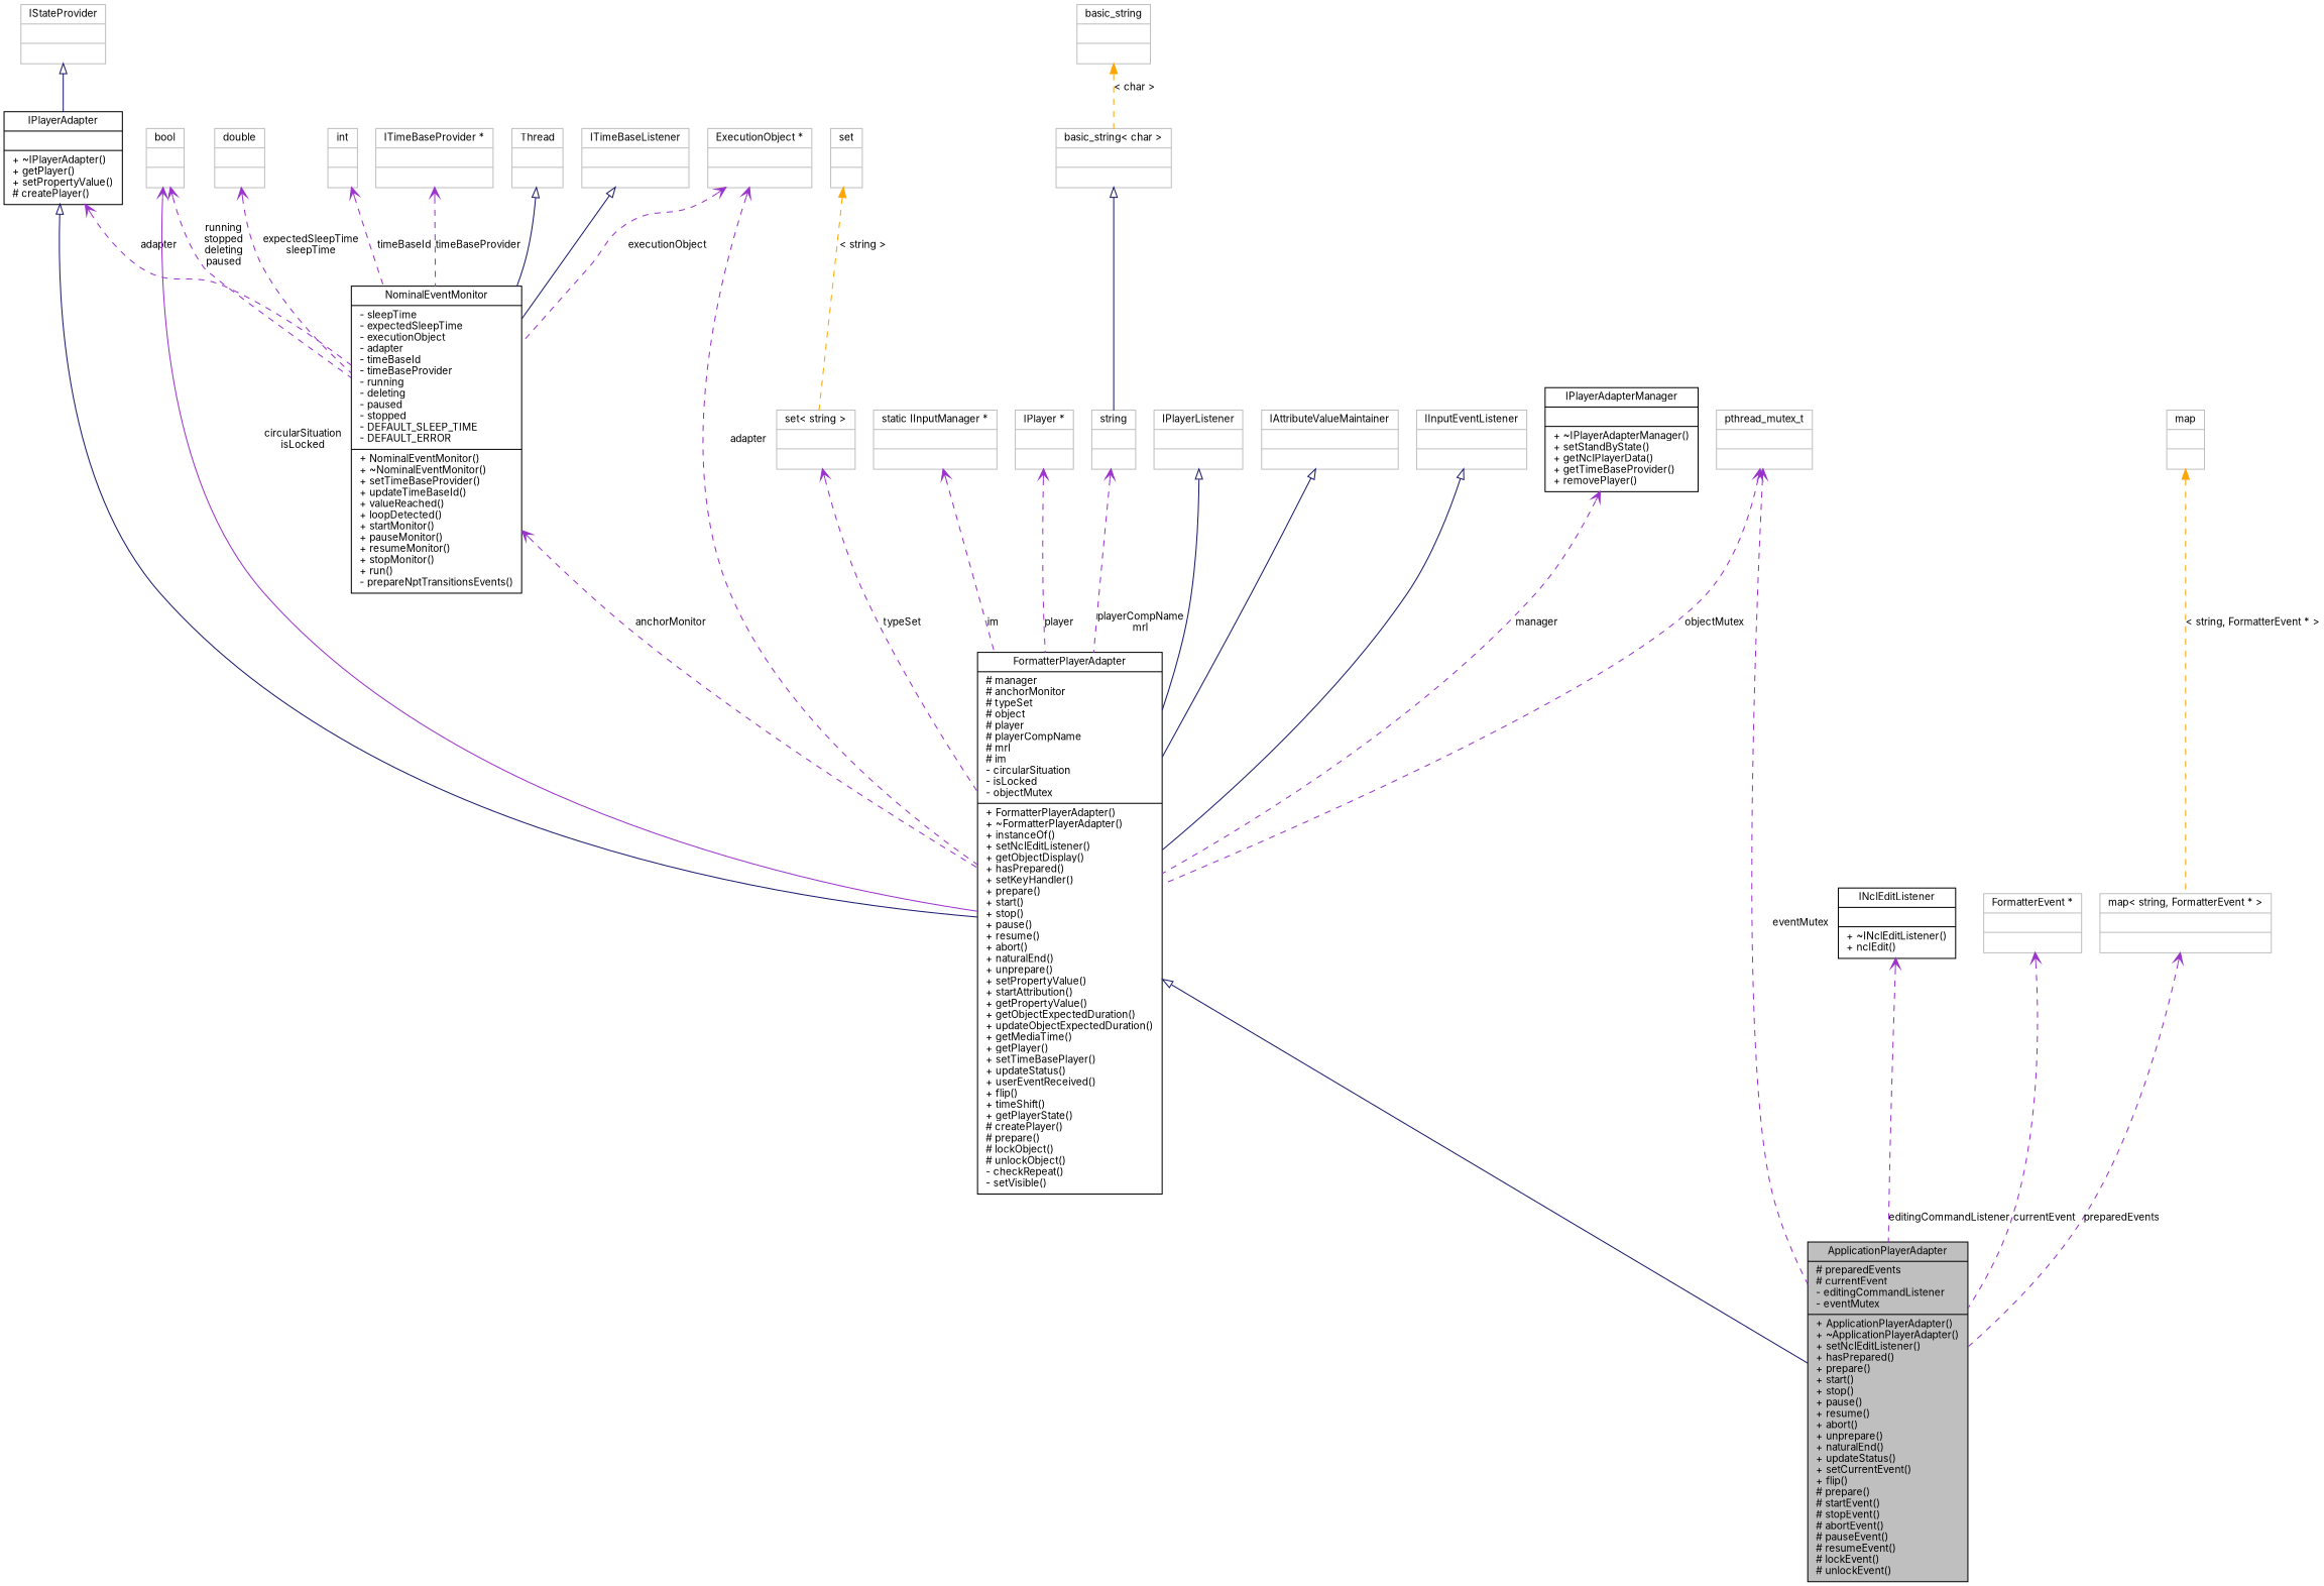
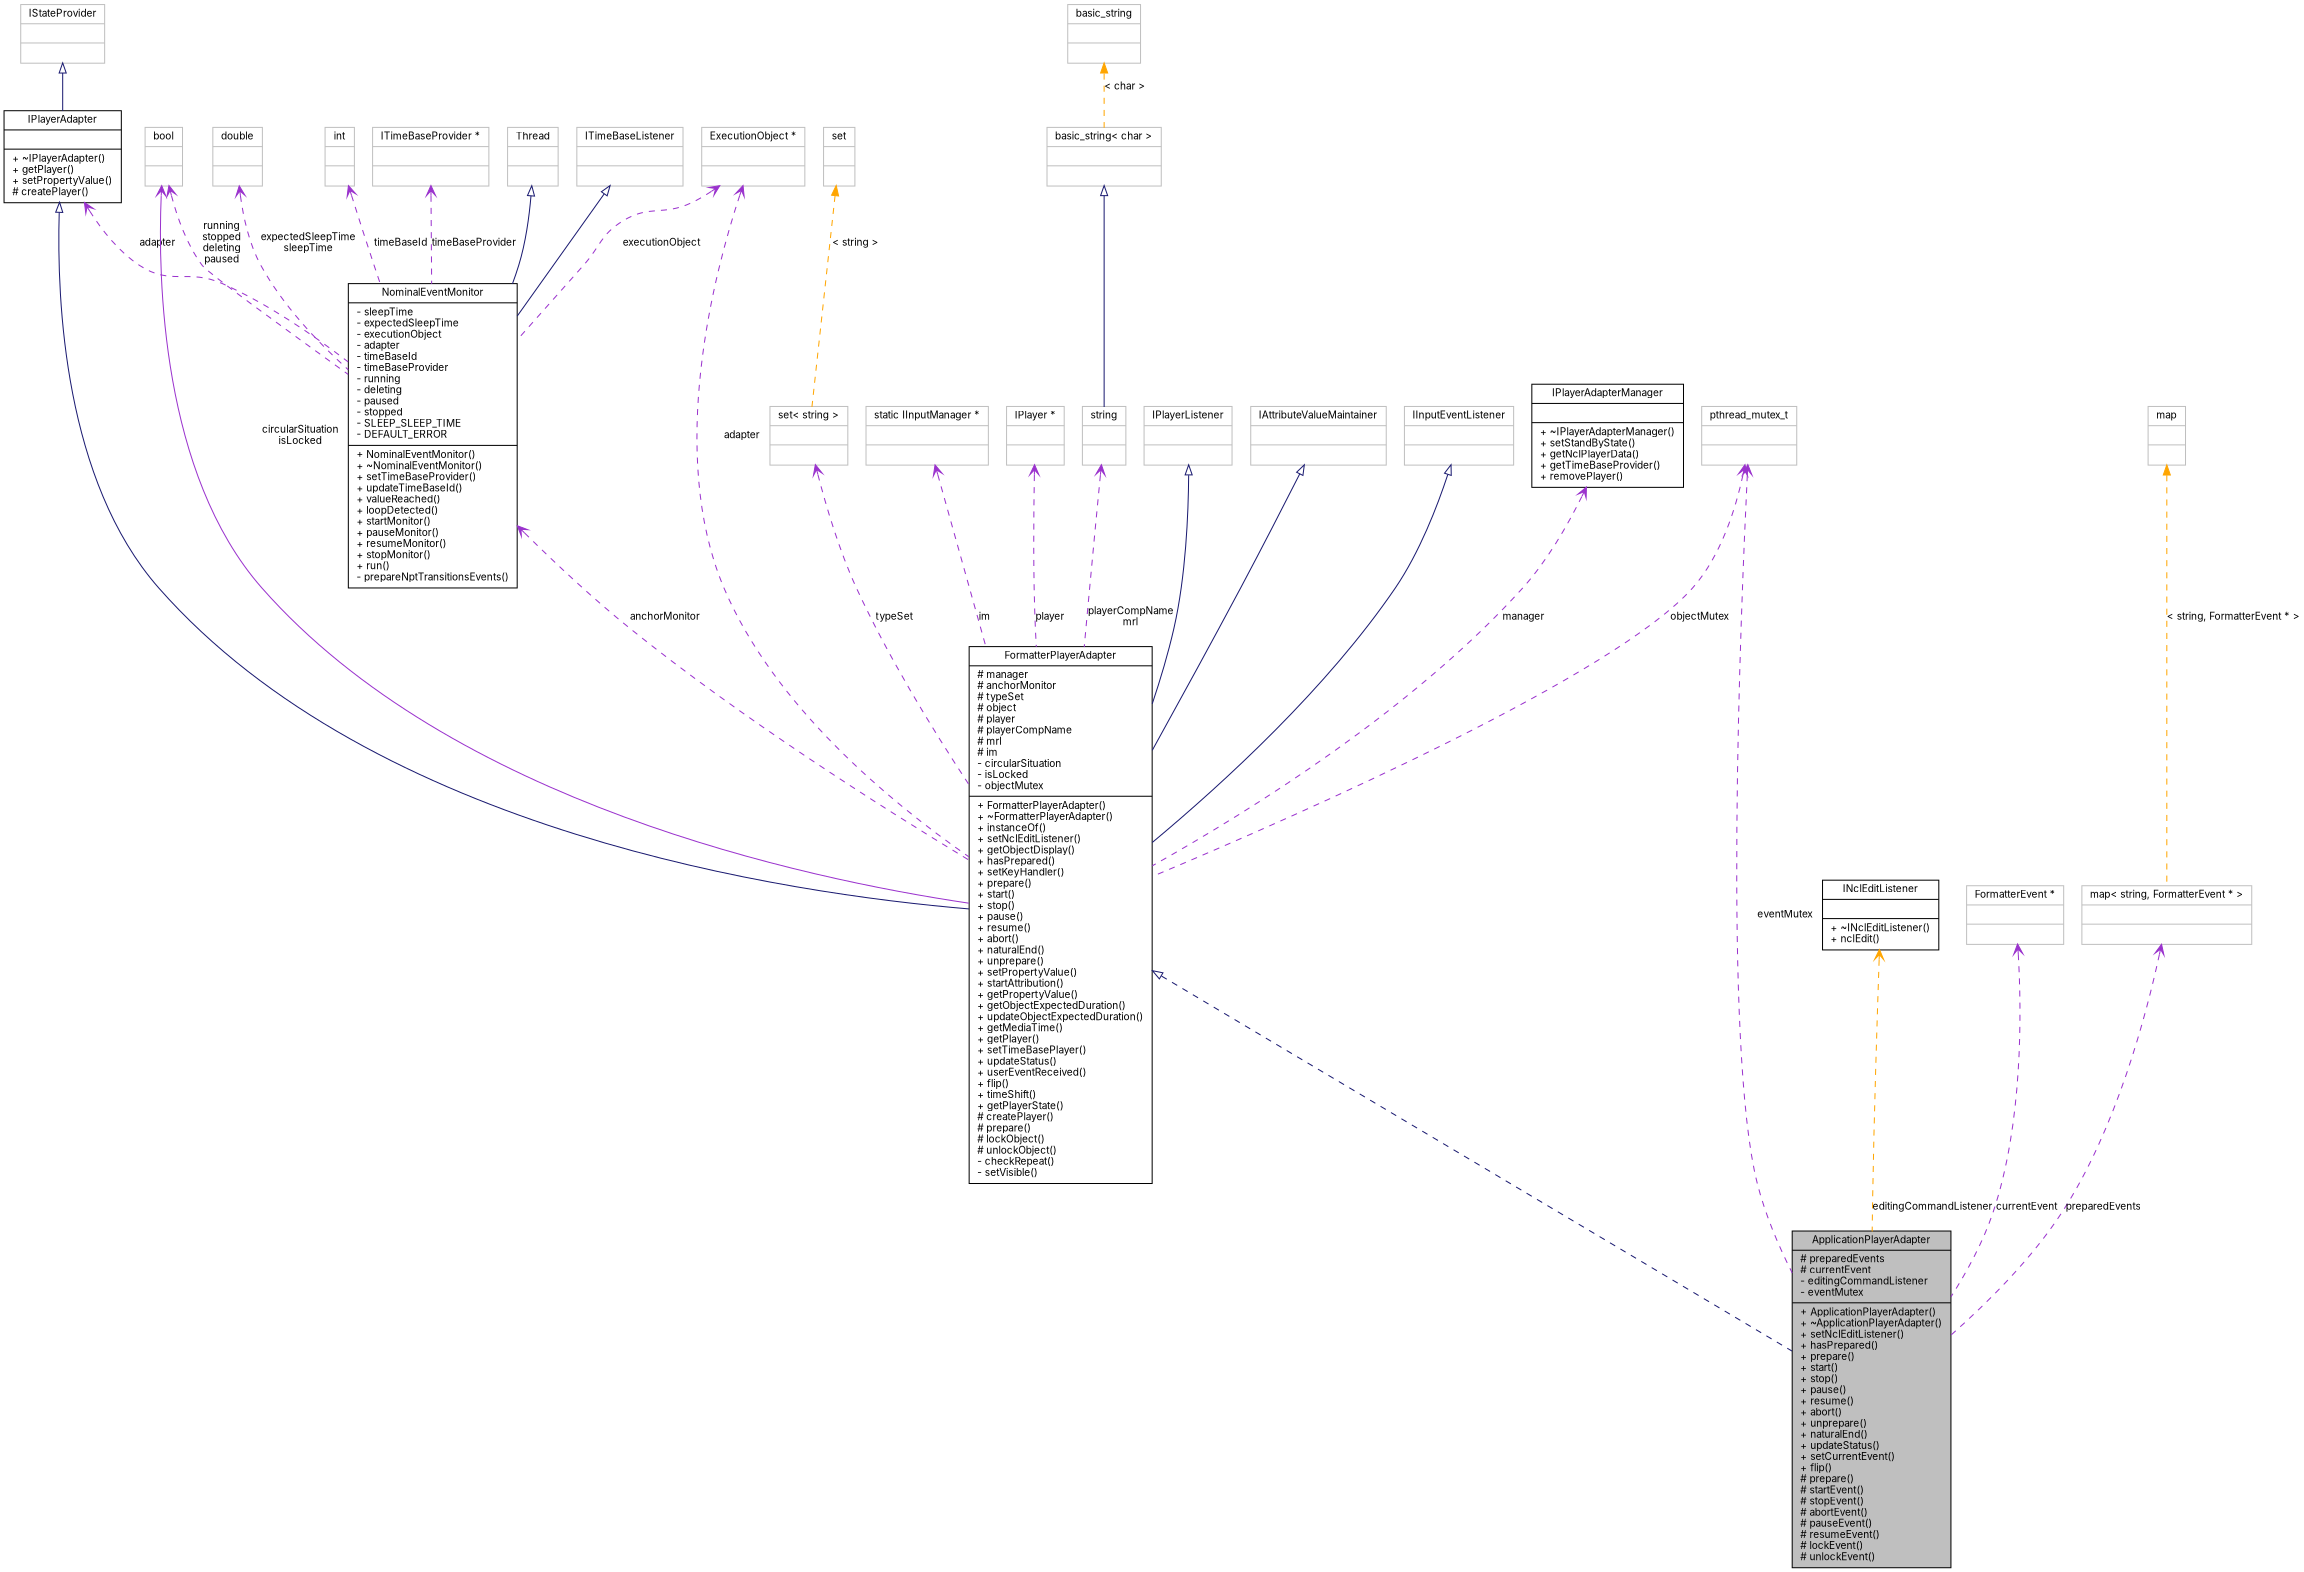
  digraph {
    fontname=Inter
    node [color=grey75 fillcolor=white fontname=Inter fontsize=10 shape=record style=filled]
    edge [arrowtail=open color=darkorchid3 dir=back fontname=Inter fontsize=10 labelfontname="FreeSans.ttf" labelfontsize=10 style=dashed]
    n1 [color=black fillcolor=grey75 fontcolor=black height=0.2 label="{ApplicationPlayerAdapter\n|# preparedEvents\l# currentEvent\l- editingCommandListener\l- eventMutex\l|+ ApplicationPlayerAdapter()\l+ ~ApplicationPlayerAdapter()\l+ setNclEditListener()\l+ hasPrepared()\l+ prepare()\l+ start()\l+ stop()\l+ pause()\l+ resume()\l+ abort()\l+ unprepare()\l+ naturalEnd()\l+ updateStatus()\l+ setCurrentEvent()\l+ flip()\l# prepare()\l# startEvent()\l# stopEvent()\l# abortEvent()\l# pauseEvent()\l# resumeEvent()\l# lockEvent()\l# unlockEvent()\l}" width=0.4]
    n2 [color=black height=0.2 label="{FormatterPlayerAdapter\n|# manager\l# anchorMonitor\l# typeSet\l# object\l# player\l# playerCompName\l# mrl\l# im\l- circularSituation\l- isLocked\l- objectMutex\l|+ FormatterPlayerAdapter()\l+ ~FormatterPlayerAdapter()\l+ instanceOf()\l+ setNclEditListener()\l+ getObjectDisplay()\l+ hasPrepared()\l+ setKeyHandler()\l+ prepare()\l+ start()\l+ stop()\l+ pause()\l+ resume()\l+ abort()\l+ naturalEnd()\l+ unprepare()\l+ setPropertyValue()\l+ startAttribution()\l+ getPropertyValue()\l+ getObjectExpectedDuration()\l+ updateObjectExpectedDuration()\l+ getMediaTime()\l+ getPlayer()\l+ setTimeBasePlayer()\l+ updateStatus()\l+ userEventReceived()\l+ flip()\l+ timeShift()\l+ getPlayerState()\l# createPlayer()\l# prepare()\l# lockObject()\l# unlockObject()\l- checkRepeat()\l- setVisible()\l}" width=0.4]
    n3 [color=black height=0.2 label="{IPlayerAdapter\n||+ ~IPlayerAdapter()\l+ getPlayer()\l+ setPropertyValue()\l# createPlayer()\l}" width=0.4]
-   n4 [color=black height=0.2 label="{NominalEventMonitor\n|- sleepTime\l- expectedSleepTime\l- executionObject\l- adapter\l- timeBaseId\l- timeBaseProvider\l- running\l- deleting\l- paused\l- stopped\l- DEFAULT_SLEEP_TIME\l- DEFAULT_ERROR\l|+ NominalEventMonitor()\l+ ~NominalEventMonitor()\l+ setTimeBaseProvider()\l+ updateTimeBaseId()\l+ valueReached()\l+ loopDetected()\l+ startMonitor()\l+ pauseMonitor()\l+ resumeMonitor()\l+ stopMonitor()\l+ run()\l- prepareNptTransitionsEvents()\l}" width=0.4]
+   n4 [color=black height=0.2 label="{NominalEventMonitor\n|- sleepTime\l- expectedSleepTime\l- executionObject\l- adapter\l- timeBaseId\l- timeBaseProvider\l- running\l- deleting\l- paused\l- stopped\l- SLEEP_SLEEP_TIME\l- DEFAULT_ERROR\l|+ NominalEventMonitor()\l+ ~NominalEventMonitor()\l+ setTimeBaseProvider()\l+ updateTimeBaseId()\l+ valueReached()\l+ loopDetected()\l+ startMonitor()\l+ pauseMonitor()\l+ resumeMonitor()\l+ stopMonitor()\l+ run()\l- prepareNptTransitionsEvents()\l}" width=0.4]
    n5 [height=0.2 label="{IStateProvider\n||}" width=0.4]
    n6 [height=0.2 label="{IPlayerListener\n||}" width=0.4]
    n7 [height=0.2 label="{IAttributeValueMaintainer\n||}" width=0.4]
    n8 [height=0.2 label="{IInputEventListener\n||}" width=0.4]
    n9 [color=black height=0.2 label="{IPlayerAdapterManager\n||+ ~IPlayerAdapterManager()\l+ setStandByState()\l+ getNclPlayerData()\l+ getTimeBaseProvider()\l+ removePlayer()\l}" width=0.4]
    n10 [height=0.2 label="{set\< string \>\n||}" width=0.4]
    n11 [height=0.2 label="{set\n||}" width=0.4]
    n12 [height=0.2 label="{pthread_mutex_t\n||}" width=0.4]
    n13 [height=0.2 label="{ExecutionObject *\n||}" width=0.4]
    n14 [height=0.2 label="{bool\n||}" width=0.4]
    n15 [height=0.2 label="{string\n||}" width=0.4]
    n16 [height=0.2 label="{basic_string\< char \>\n||}" width=0.4]
    n17 [height=0.2 label="{basic_string\n||}" width=0.4]
    n18 [height=0.2 label="{Thread\n||}" width=0.4]
    n19 [height=0.2 label="{ITimeBaseListener\n||}" width=0.4]
    n20 [height=0.2 label="{double\n||}" width=0.4]
    n21 [height=0.2 label="{int\n||}" width=0.4]
    n22 [height=0.2 label="{ITimeBaseProvider *\n||}" width=0.4]
    n23 [height=0.2 label="{static IInputManager *\n||}" width=0.4]
    n24 [height=0.2 label="{IPlayer *\n||}" width=0.4]
    n25 [color=black height=0.2 label="{INclEditListener\n||+ ~INclEditListener()\l+ nclEdit()\l}" width=0.4]
    n26 [height=0.2 label="{FormatterEvent *\n||}" width=0.4]
    n27 [height=0.2 label="{map\< string, FormatterEvent * \>\n||}" width=0.4]
    n28 [height=0.2 label="{map\n||}" width=0.4]
-   n2 -> n1 [arrowtail=empty color=midnightblue style=solid]
+   n2 -> n1 [arrowtail=empty color=midnightblue]
    n3 -> n2 [arrowtail=empty color=midnightblue style=solid]
    n3 -> n4 [label=adapter]
    n4 -> n2 [label=anchorMonitor]
    n5 -> n3 [arrowtail=empty color=midnightblue style=solid]
    n6 -> n2 [arrowtail=empty color=midnightblue style=solid]
    n7 -> n2 [arrowtail=empty color=midnightblue style=solid]
    n8 -> n2 [arrowtail=empty color=midnightblue style=solid]
    n9 -> n2 [label=manager]
    n10 -> n2 [label=typeSet]
    n11 -> n10 [color=orange label="\< string \>" arrowtail=""]
    n12 -> n1 [label=eventMutex]
    n12 -> n2 [label=objectMutex]
    n13 -> n2 [label=adapter]
    n13 -> n4 [label=executionObject]
    n14 -> n2 [label="circularSituation\nisLocked" style=solid]
    n14 -> n4 [label="running\nstopped\ndeleting\npaused"]
    n15 -> n2 [label="playerCompName\nmrl"]
    n16 -> n15 [arrowtail=empty color=midnightblue style=solid]
    n17 -> n16 [color=orange label="\< char \>" arrowtail=""]
    n18 -> n4 [arrowtail=empty color=midnightblue style=solid]
    n19 -> n4 [arrowtail=empty color=midnightblue style=solid]
    n20 -> n4 [label="expectedSleepTime\nsleepTime"]
    n21 -> n4 [label=timeBaseId]
    n22 -> n4 [label=timeBaseProvider]
    n23 -> n2 [label=im]
    n24 -> n2 [label=player]
-   n25 -> n1 [label=editingCommandListener]
+   n25 -> n1 [color=orange label=editingCommandListener]
    n26 -> n1 [label=currentEvent]
    n27 -> n1 [label=preparedEvents]
    n28 -> n27 [color=orange label="\< string, FormatterEvent * \>" arrowtail=""]
  }
